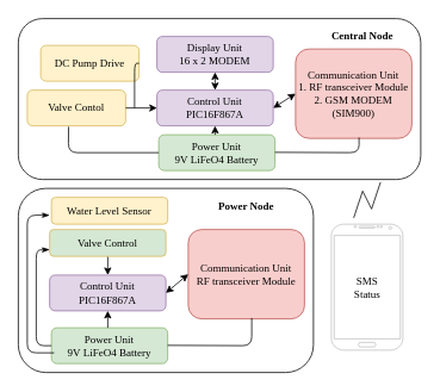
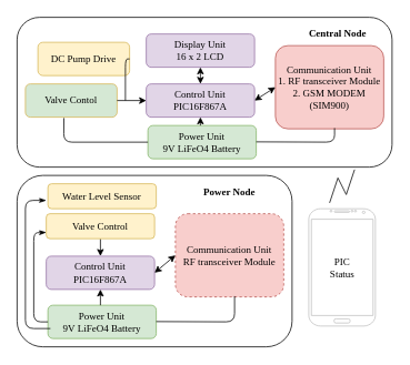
  <mxCell id="0" />
  <mxCell id="1" parent="0" />
  <mxCell id="2" value="" style="rounded=1;whiteSpace=wrap;html=1;fontFamily=Verdana;" parent="1" vertex="1"><mxGeometry x="20" y="20" width="450" height="180" as="geometry" /></mxCell>
  <mxCell id="3" value="DC Pump Drive" style="rounded=1;whiteSpace=wrap;html=1;fillColor=#fff2cc;strokeColor=#d6b656;fontFamily=Verdana;" parent="1" vertex="1"><mxGeometry x="45" y="50" width="110" height="40" as="geometry" /></mxCell>
  <mxCell id="4" style="edgeStyle=orthogonalEdgeStyle;rounded=0;orthogonalLoop=1;jettySize=auto;html=1;exitX=0.5;exitY=0;exitDx=0;exitDy=0;entryX=0.5;entryY=1;entryDx=0;entryDy=0;fontFamily=Verdana;startArrow=classic;startFill=1;" parent="1" source="5" target="9" edge="1"><mxGeometry relative="1" as="geometry" /></mxCell>
  <mxCell id="5" value="&lt;div&gt;Control Unit&lt;/div&gt;&lt;div&gt;PIC16F867A&lt;br&gt;&lt;/div&gt;" style="rounded=1;whiteSpace=wrap;html=1;fillColor=#e1d5e7;strokeColor=#9673a6;fontFamily=Verdana;" parent="1" vertex="1"><mxGeometry x="175" y="100" width="130" height="40" as="geometry" /></mxCell>
  <mxCell id="6" value="&lt;div&gt;Communication Unit&lt;/div&gt;&lt;div&gt;1. RF transceiver Module&lt;/div&gt;&lt;div&gt;2. GSM MODEM (SIM900)&lt;br&gt;&lt;/div&gt;" style="rounded=1;whiteSpace=wrap;html=1;fillColor=#f8cecc;strokeColor=#b85450;fontFamily=Verdana;" parent="1" vertex="1"><mxGeometry x="330" y="54" width="130" height="100" as="geometry" /></mxCell>
  <mxCell id="7" value="&lt;div&gt;Power Unit&lt;/div&gt;&lt;div&gt;9V LiFeO4 Battery&lt;br&gt;&lt;/div&gt;" style="rounded=1;whiteSpace=wrap;html=1;fillColor=#d5e8d4;strokeColor=#82b366;fontFamily=Verdana;" parent="1" vertex="1"><mxGeometry x="177" y="150" width="130" height="40" as="geometry" /></mxCell>
- <mxCell id="8" value="Valve Contol" style="rounded=1;whiteSpace=wrap;html=1;fillColor=#fff2cc;strokeColor=#d6b656;fontFamily=Verdana;" parent="1" vertex="1"><mxGeometry x="30" y="100" width="110" height="40" as="geometry" /></mxCell>
- <mxCell id="9" value="&lt;div&gt;Display Unit&lt;/div&gt;&lt;div&gt;16 x 2 MODEM&lt;br&gt;&lt;/div&gt;" style="rounded=1;whiteSpace=wrap;html=1;fillColor=#e1d5e7;strokeColor=#9673a6;fontFamily=Verdana;" parent="1" vertex="1"><mxGeometry x="175" y="40" width="130" height="40" as="geometry" /></mxCell>
+ <mxCell id="8" value="Valve Contol" style="rounded=1;whiteSpace=wrap;html=1;fillColor=#d5e8d4;strokeColor=#d6b656;fontFamily=Verdana;" parent="1" vertex="1"><mxGeometry x="30" y="100" width="110" height="40" as="geometry" /></mxCell>
+ <mxCell id="9" value="&lt;div&gt;Display Unit&lt;/div&gt;&lt;div&gt;16 x 2 LCD&lt;br&gt;&lt;/div&gt;" style="rounded=1;whiteSpace=wrap;html=1;fillColor=#e1d5e7;strokeColor=#9673a6;fontFamily=Verdana;" parent="1" vertex="1"><mxGeometry x="175" y="40" width="130" height="40" as="geometry" /></mxCell>
  <mxCell id="10" value="" style="endArrow=classic;startArrow=classic;html=1;fontFamily=Verdana;entryX=1;entryY=0.5;entryDx=0;entryDy=0;exitX=0;exitY=0.5;exitDx=0;exitDy=0;" parent="1" source="6" target="5" edge="1"><mxGeometry width="50" height="50" relative="1" as="geometry"><mxPoint x="280" y="230" as="sourcePoint" /><mxPoint x="330" y="180" as="targetPoint" /></mxGeometry></mxCell>
  <mxCell id="11" value="" style="endArrow=classic;html=1;fontFamily=Verdana;exitX=1;exitY=0.5;exitDx=0;exitDy=0;entryX=0;entryY=0.5;entryDx=0;entryDy=0;" parent="1" source="8" target="5" edge="1"><mxGeometry width="50" height="50" relative="1" as="geometry"><mxPoint x="140" y="160" as="sourcePoint" /><mxPoint x="190" y="110" as="targetPoint" /></mxGeometry></mxCell>
  <mxCell id="12" value="" style="endArrow=none;html=1;fontFamily=Verdana;entryX=1;entryY=0.5;entryDx=0;entryDy=0;" parent="1" target="3" edge="1"><mxGeometry width="50" height="50" relative="1" as="geometry"><mxPoint x="150" y="120" as="sourcePoint" /><mxPoint x="190" y="50" as="targetPoint" /><Array as="points"><mxPoint x="150" y="70" /></Array></mxGeometry></mxCell>
  <mxCell id="13" value="" style="endArrow=none;html=1;fontFamily=Verdana;exitX=0.42;exitY=1.026;exitDx=0;exitDy=0;exitPerimeter=0;entryX=0;entryY=0.5;entryDx=0;entryDy=0;" parent="1" source="8" target="7" edge="1"><mxGeometry width="50" height="50" relative="1" as="geometry"><mxPoint x="280" y="230" as="sourcePoint" /><mxPoint x="330" y="180" as="targetPoint" /><Array as="points"><mxPoint x="76" y="170" /></Array></mxGeometry></mxCell>
  <mxCell id="14" value="" style="endArrow=none;html=1;fontFamily=Verdana;exitX=0.149;exitY=0.833;exitDx=0;exitDy=0;exitPerimeter=0;entryX=0.546;entryY=0.991;entryDx=0;entryDy=0;entryPerimeter=0;" parent="1" target="6" edge="1"><mxGeometry width="50" height="50" relative="1" as="geometry"><mxPoint x="307" y="169.66" as="sourcePoint" /><mxPoint x="393.97" y="169.72" as="targetPoint" /><Array as="points"><mxPoint x="401" y="170" /></Array></mxGeometry></mxCell>
  <mxCell id="15" value="" style="endArrow=classic;html=1;fontFamily=Verdana;entryX=0.5;entryY=1;entryDx=0;entryDy=0;" parent="1" target="5" edge="1"><mxGeometry width="50" height="50" relative="1" as="geometry"><mxPoint x="240" y="150" as="sourcePoint" /><mxPoint x="185" y="130" as="targetPoint" /></mxGeometry></mxCell>
  <mxCell id="16" value="" style="rounded=1;whiteSpace=wrap;html=1;fontFamily=Verdana;" vertex="1" parent="1"><mxGeometry x="20" y="210" width="330" height="206" as="geometry" /></mxCell>
  <mxCell id="17" style="edgeStyle=orthogonalEdgeStyle;rounded=0;orthogonalLoop=1;jettySize=auto;html=1;exitX=0.5;exitY=0;exitDx=0;exitDy=0;entryX=0.5;entryY=1;entryDx=0;entryDy=0;fontFamily=Verdana;startArrow=classic;startFill=1;endArrow=none;endFill=0;" edge="1" source="18" target="21" parent="1"><mxGeometry relative="1" as="geometry" /></mxCell>
  <mxCell id="18" value="&lt;div&gt;Control Unit&lt;/div&gt;&lt;div&gt;PIC16F867A&lt;br&gt;&lt;/div&gt;" style="rounded=1;whiteSpace=wrap;html=1;fillColor=#e1d5e7;strokeColor=#9673a6;fontFamily=Verdana;" vertex="1" parent="1"><mxGeometry x="55" y="307" width="130" height="40" as="geometry" /></mxCell>
- <mxCell id="19" value="&lt;div&gt;Communication Unit&lt;/div&gt;&lt;div&gt;RF transceiver Module&lt;/div&gt;" style="rounded=1;whiteSpace=wrap;html=1;fillColor=#f8cecc;strokeColor=#b85450;fontFamily=Verdana;" vertex="1" parent="1"><mxGeometry x="210" y="256" width="130" height="100" as="geometry" /></mxCell>
+ <mxCell id="19" value="&lt;div&gt;Communication Unit&lt;/div&gt;&lt;div&gt;RF transceiver Module&lt;/div&gt;" style="rounded=1;whiteSpace=wrap;html=1;fillColor=#f8cecc;strokeColor=#b85450;fontFamily=Verdana;dashed=1;" vertex="1" parent="1"><mxGeometry x="210" y="256" width="130" height="100" as="geometry" /></mxCell>
  <mxCell id="20" value="&lt;div&gt;Power Unit&lt;/div&gt;&lt;div&gt;9V LiFeO4 Battery&lt;br&gt;&lt;/div&gt;" style="rounded=1;whiteSpace=wrap;html=1;fillColor=#d5e8d4;strokeColor=#82b366;fontFamily=Verdana;" vertex="1" parent="1"><mxGeometry x="57" y="366" width="130" height="40" as="geometry" /></mxCell>
- <mxCell id="21" value="Valve Control" style="rounded=1;whiteSpace=wrap;html=1;fillColor=#d5e8d4;strokeColor=#d6b656;fontFamily=Verdana;" vertex="1" parent="1"><mxGeometry x="55" y="256" width="130" height="30" as="geometry" /></mxCell>
+ <mxCell id="21" value="Valve Control" style="rounded=1;whiteSpace=wrap;html=1;fillColor=#fff2cc;strokeColor=#d6b656;fontFamily=Verdana;" vertex="1" parent="1"><mxGeometry x="55" y="256" width="130" height="30" as="geometry" /></mxCell>
  <mxCell id="22" value="" style="endArrow=classic;startArrow=classic;html=1;fontFamily=Verdana;entryX=1;entryY=0.5;entryDx=0;entryDy=0;exitX=0;exitY=0.5;exitDx=0;exitDy=0;" edge="1" source="19" target="18" parent="1"><mxGeometry width="50" height="50" relative="1" as="geometry"><mxPoint x="160" y="446" as="sourcePoint" /><mxPoint x="210" y="396" as="targetPoint" /></mxGeometry></mxCell>
  <mxCell id="23" value="" style="endArrow=none;html=1;fontFamily=Verdana;exitX=0;exitY=0.75;exitDx=0;exitDy=0;entryX=0;entryY=0.5;entryDx=0;entryDy=0;startArrow=classicThin;startFill=1;" edge="1" source="21" target="20" parent="1"><mxGeometry width="50" height="50" relative="1" as="geometry"><mxPoint x="-43.8" y="357.04" as="sourcePoint" /><mxPoint x="210" y="396" as="targetPoint" /><Array as="points"><mxPoint x="40" y="279" /><mxPoint x="40" y="386" /></Array></mxGeometry></mxCell>
  <mxCell id="24" value="" style="endArrow=none;html=1;fontFamily=Verdana;exitX=0.149;exitY=0.833;exitDx=0;exitDy=0;exitPerimeter=0;entryX=0.546;entryY=0.991;entryDx=0;entryDy=0;entryPerimeter=0;" edge="1" target="19" parent="1"><mxGeometry width="50" height="50" relative="1" as="geometry"><mxPoint x="187" y="385.66" as="sourcePoint" /><mxPoint x="273.97" y="385.72" as="targetPoint" /><Array as="points"><mxPoint x="281" y="386" /></Array></mxGeometry></mxCell>
  <mxCell id="25" value="" style="endArrow=classic;html=1;fontFamily=Verdana;entryX=0.5;entryY=1;entryDx=0;entryDy=0;" edge="1" target="18" parent="1"><mxGeometry width="50" height="50" relative="1" as="geometry"><mxPoint x="120" y="366" as="sourcePoint" /><mxPoint x="65" y="346" as="targetPoint" /></mxGeometry></mxCell>
  <mxCell id="26" value="" style="verticalLabelPosition=bottom;verticalAlign=top;html=1;shadow=0;dashed=0;strokeWidth=1;shape=mxgraph.android.phone2;strokeColor=#c0c0c0;fontFamily=Verdana;" vertex="1" parent="1"><mxGeometry x="370" y="250" width="80" height="141" as="geometry" /></mxCell>
- <mxCell id="27" value="&lt;div&gt;SMS &lt;br&gt;&lt;/div&gt;&lt;div&gt;Status&lt;/div&gt;" style="text;html=1;align=center;verticalAlign=middle;resizable=0;points=[];autosize=1;fontFamily=Verdana;" vertex="1" parent="1"><mxGeometry x="380" y="305.5" width="60" height="30" as="geometry" /></mxCell>
+ <mxCell id="27" value="&lt;div&gt;PIC &lt;br&gt;&lt;/div&gt;&lt;div&gt;Status&lt;/div&gt;" style="text;html=1;align=center;verticalAlign=middle;resizable=0;points=[];autosize=1;fontFamily=Verdana;" vertex="1" parent="1"><mxGeometry x="380" y="305.5" width="60" height="30" as="geometry" /></mxCell>
  <mxCell id="28" value="Water Level Sensor" style="rounded=1;whiteSpace=wrap;html=1;fillColor=#fff2cc;strokeColor=#d6b656;fontFamily=Verdana;" vertex="1" parent="1"><mxGeometry x="57" y="220" width="130" height="30" as="geometry" /></mxCell>
  <mxCell id="29" value="" style="endArrow=none;html=1;fontFamily=Verdana;startArrow=classicThin;startFill=1;" edge="1" parent="1"><mxGeometry width="50" height="50" relative="1" as="geometry"><mxPoint x="55" y="240" as="sourcePoint" /><mxPoint x="60" y="394" as="targetPoint" /><Array as="points"><mxPoint x="30" y="240" /><mxPoint x="30" y="394" /></Array></mxGeometry></mxCell>
  <mxCell id="30" value="" style="endArrow=none;html=1;fontFamily=Verdana;rounded=0;" edge="1" parent="1"><mxGeometry width="50" height="50" relative="1" as="geometry"><mxPoint x="395" y="243" as="sourcePoint" /><mxPoint x="425" y="203" as="targetPoint" /><Array as="points"><mxPoint x="405" y="213" /><mxPoint x="415" y="233" /></Array></mxGeometry></mxCell>
  <mxCell id="31" value="Power Node" style="text;html=1;strokeColor=none;fillColor=none;align=center;verticalAlign=middle;whiteSpace=wrap;rounded=0;fontFamily=Verdana;fontStyle=1" vertex="1" parent="1"><mxGeometry x="230" y="220" width="90" height="20" as="geometry" /></mxCell>
  <mxCell id="32" value="Central Node" style="text;html=1;strokeColor=none;fillColor=none;align=center;verticalAlign=middle;whiteSpace=wrap;rounded=0;fontFamily=Verdana;fontStyle=1" vertex="1" parent="1"><mxGeometry x="360" y="30" width="90" height="20" as="geometry" /></mxCell>
